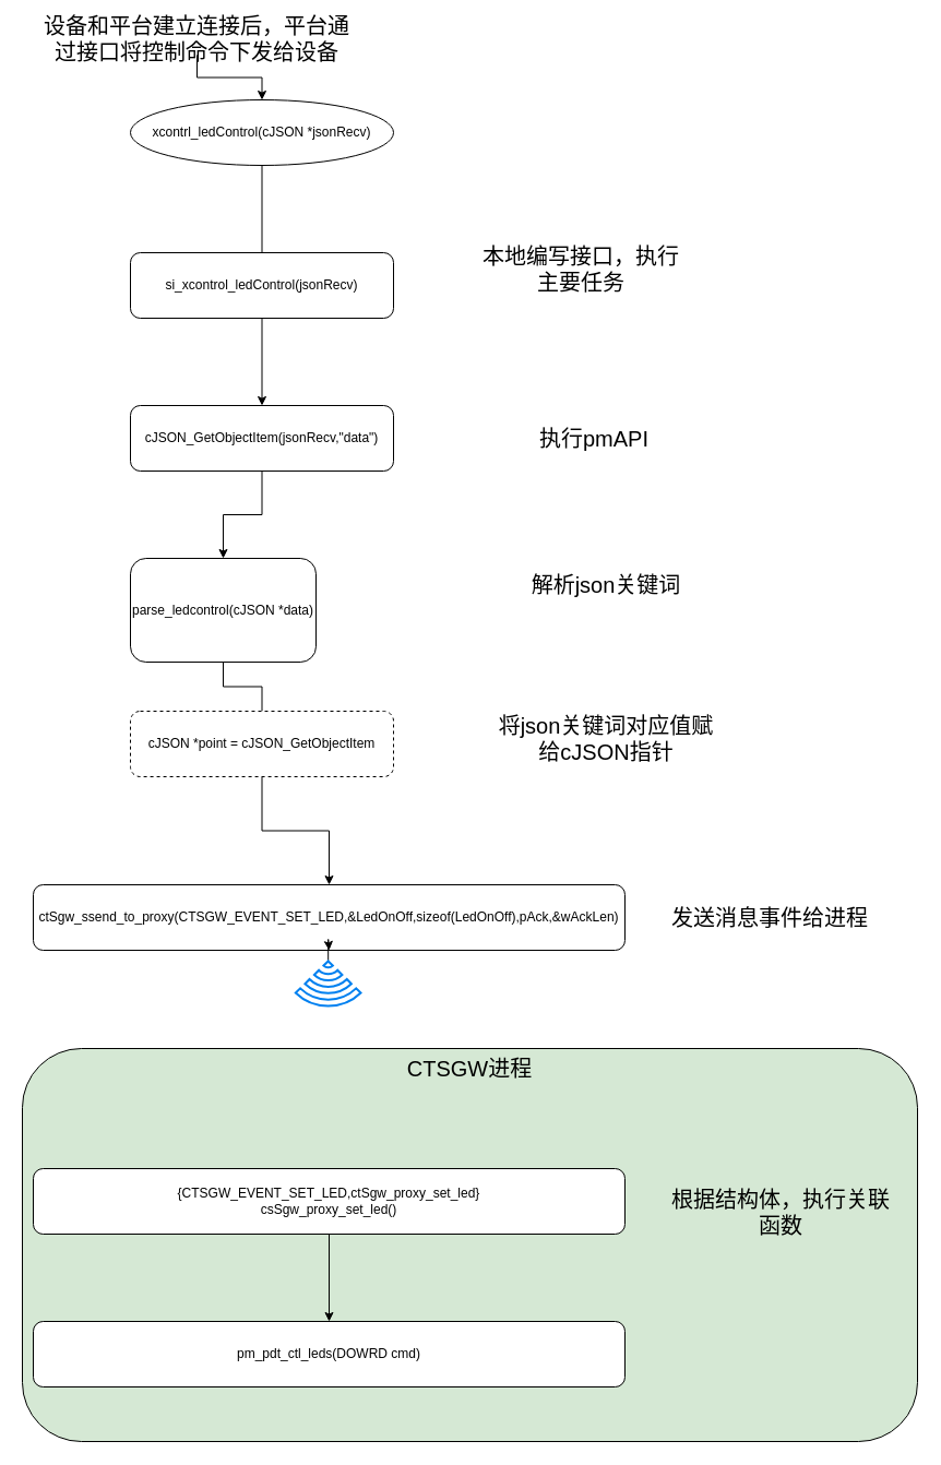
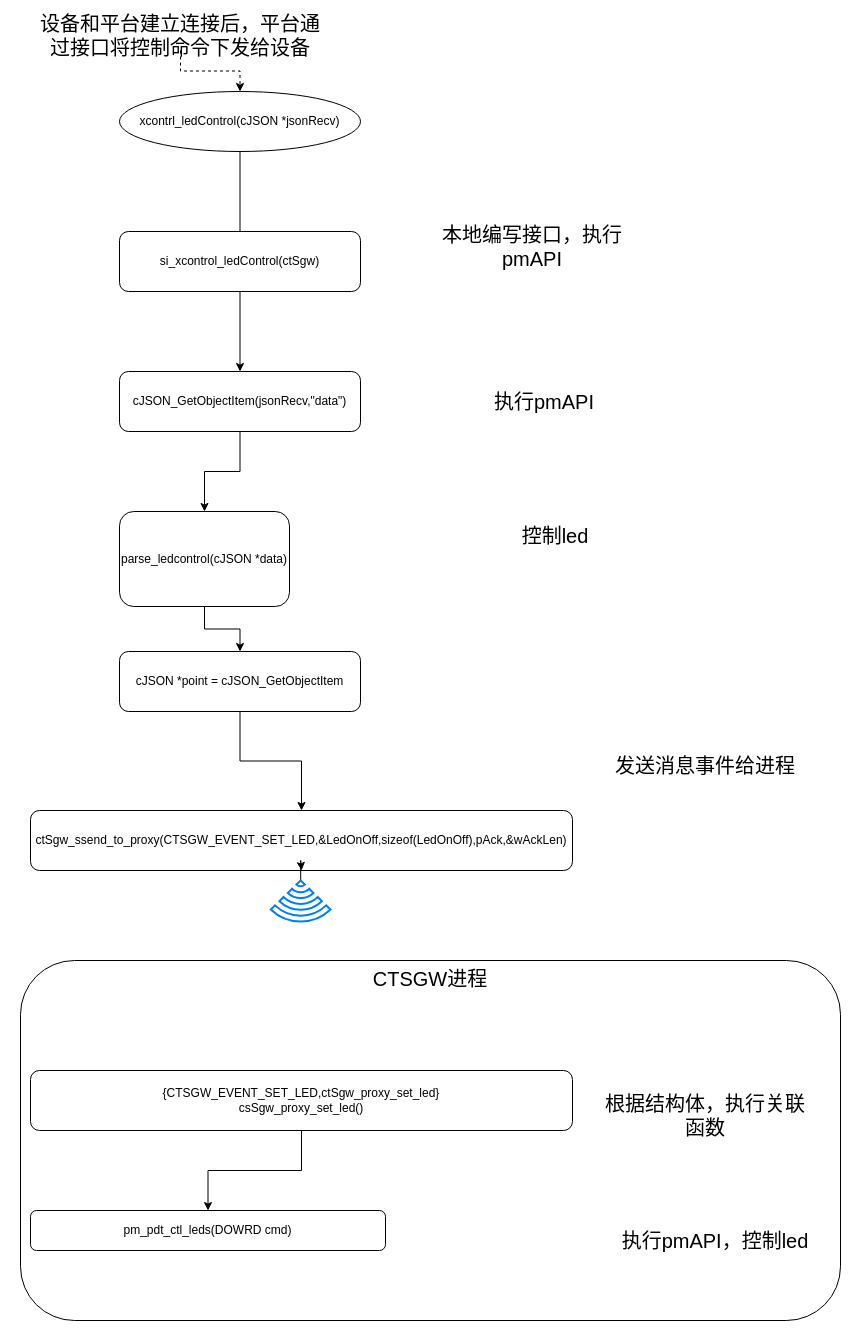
  <mxCell id="0" />
  <mxCell id="1" parent="0" />
  <mxCell id="2" value="" style="edgeStyle=orthogonalEdgeStyle;rounded=0;orthogonalLoop=1;jettySize=auto;html=1;fontSize=20;endArrow=none;" edge="1" parent="1" source="3" target="7"><mxGeometry relative="1" as="geometry" /></mxCell>
  <mxCell id="3" value="xcontrl_ledControl(cJSON *jsonRecv)" style="ellipse;whiteSpace=wrap;html=1;" vertex="1" parent="1"><mxGeometry x="119" y="91" width="241" height="60" as="geometry" /></mxCell>
- <mxCell id="4" value="" style="edgeStyle=orthogonalEdgeStyle;rounded=0;orthogonalLoop=1;jettySize=auto;html=1;fontSize=20;" edge="1" parent="1" source="5" target="3"><mxGeometry relative="1" as="geometry" /></mxCell>
+ <mxCell id="4" value="" style="edgeStyle=orthogonalEdgeStyle;rounded=0;orthogonalLoop=1;jettySize=auto;html=1;fontSize=20;dashed=1;" edge="1" parent="1" source="5" target="3"><mxGeometry relative="1" as="geometry" /></mxCell>
  <mxCell id="5" value="设备和平台建立连接后，平台通过接口将控制命令下发给设备" style="text;html=1;strokeColor=none;fillColor=none;align=center;verticalAlign=middle;whiteSpace=wrap;rounded=0;fontSize=20;" vertex="1" parent="1"><mxGeometry x="30" y="20" width="300" height="30" as="geometry" /></mxCell>
  <mxCell id="6" value="" style="edgeStyle=orthogonalEdgeStyle;rounded=0;orthogonalLoop=1;jettySize=auto;html=1;fontSize=20;" edge="1" parent="1" source="7" target="9"><mxGeometry relative="1" as="geometry" /></mxCell>
- <mxCell id="7" value="si_xcontrol_ledControl(jsonRecv)" style="rounded=1;whiteSpace=wrap;html=1;" vertex="1" parent="1"><mxGeometry x="119" y="231" width="241" height="60" as="geometry" /></mxCell>
+ <mxCell id="7" value="si_xcontrol_ledControl(ctSgw)" style="rounded=1;whiteSpace=wrap;html=1;" vertex="1" parent="1"><mxGeometry x="119" y="231" width="241" height="60" as="geometry" /></mxCell>
  <mxCell id="8" value="" style="edgeStyle=orthogonalEdgeStyle;rounded=0;orthogonalLoop=1;jettySize=auto;html=1;fontSize=20;" edge="1" parent="1" source="9" target="11"><mxGeometry relative="1" as="geometry" /></mxCell>
  <mxCell id="9" value="cJSON_GetObjectItem(jsonRecv,&quot;data&quot;)" style="rounded=1;whiteSpace=wrap;html=1;" vertex="1" parent="1"><mxGeometry x="119" y="371" width="241" height="60" as="geometry" /></mxCell>
- <mxCell id="10" value="" style="edgeStyle=orthogonalEdgeStyle;rounded=0;orthogonalLoop=1;jettySize=auto;html=1;fontSize=20;endArrow=none;" edge="1" parent="1" source="11" target="14"><mxGeometry relative="1" as="geometry" /></mxCell>
+ <mxCell id="10" value="" style="edgeStyle=orthogonalEdgeStyle;rounded=0;orthogonalLoop=1;jettySize=auto;html=1;fontSize=20;" edge="1" parent="1" source="11" target="14"><mxGeometry relative="1" as="geometry" /></mxCell>
  <mxCell id="11" value="parse_ledcontrol(cJSON *data)" style="rounded=1;whiteSpace=wrap;html=1;" vertex="1" parent="1"><mxGeometry x="119" y="511" width="170" height="95" as="geometry" /></mxCell>
  <mxCell id="12" value="" style="edgeStyle=orthogonalEdgeStyle;rounded=0;orthogonalLoop=1;jettySize=auto;html=1;fontSize=20;" edge="1" parent="1" source="14" target="15"><mxGeometry relative="1" as="geometry" /></mxCell>
- <mxCell id="13" value="CTSGW进程" style="rounded=1;whiteSpace=wrap;html=1;fontSize=20;labelBackgroundColor=none;verticalAlign=top;fillColor=#d5e8d4;" vertex="1" parent="1"><mxGeometry y="960" width="820" height="360" as="geometry" x="20" /></mxCell>
- <mxCell id="14" value="cJSON *point = cJSON_GetObjectItem" style="rounded=1;whiteSpace=wrap;html=1;dashed=1;" vertex="1" parent="1"><mxGeometry x="119" y="651" width="241" height="60" as="geometry" /></mxCell>
+ <mxCell id="13" value="CTSGW进程" style="rounded=1;whiteSpace=wrap;html=1;fontSize=20;labelBackgroundColor=none;verticalAlign=top;" vertex="1" parent="1"><mxGeometry y="960" width="820" height="360" as="geometry" x="20" /></mxCell>
+ <mxCell id="14" value="cJSON *point = cJSON_GetObjectItem" style="rounded=1;whiteSpace=wrap;html=1;" vertex="1" parent="1"><mxGeometry x="119" y="651" width="241" height="60" as="geometry" /></mxCell>
  <mxCell id="15" value="ctSgw_ssend_to_proxy(CTSGW_EVENT_SET_LED,&amp;amp;LedOnOff,sizeof(LedOnOff),pAck,&amp;amp;wAckLen)" style="rounded=1;whiteSpace=wrap;html=1;" vertex="1" parent="1"><mxGeometry x="30" y="810" width="542" height="60" as="geometry" /></mxCell>
  <mxCell id="16" value="" style="edgeStyle=orthogonalEdgeStyle;rounded=0;orthogonalLoop=1;jettySize=auto;html=1;fontSize=20;" edge="1" parent="1" source="17" target="18"><mxGeometry relative="1" as="geometry" /></mxCell>
  <mxCell id="17" value="{CTSGW_EVENT_SET_LED,ctSgw_proxy_set_led}&lt;br&gt;csSgw_proxy_set_led()" style="rounded=1;whiteSpace=wrap;html=1;" vertex="1" parent="1"><mxGeometry x="30" y="1070" width="542" height="60" as="geometry" /></mxCell>
- <mxCell id="18" value="pm_pdt_ctl_leds(DOWRD cmd)" style="rounded=1;whiteSpace=wrap;html=1;" vertex="1" parent="1"><mxGeometry x="30" y="1210" width="542" height="60" as="geometry" /></mxCell>
- <mxCell id="19" value="本地编写接口，执行主要任务" style="text;html=1;strokeColor=none;fillColor=none;align=center;verticalAlign=middle;whiteSpace=wrap;rounded=0;fontSize=20;" vertex="1" parent="1"><mxGeometry x="434" y="231" width="196" height="30" as="geometry" /></mxCell>
+ <mxCell id="18" value="pm_pdt_ctl_leds(DOWRD cmd)" style="rounded=1;whiteSpace=wrap;html=1;" vertex="1" parent="1"><mxGeometry x="30" y="1210" width="355" height="40" as="geometry" /></mxCell>
+ <mxCell id="19" value="本地编写接口，执行pmAPI" style="text;html=1;strokeColor=none;fillColor=none;align=center;verticalAlign=middle;whiteSpace=wrap;rounded=0;fontSize=20;" vertex="1" parent="1"><mxGeometry x="434" y="231" width="196" height="30" as="geometry" /></mxCell>
  <mxCell id="20" value="执行pmAPI" style="text;html=1;strokeColor=none;fillColor=none;align=center;verticalAlign=middle;whiteSpace=wrap;rounded=0;fontSize=20;" vertex="1" parent="1"><mxGeometry x="450" y="386" width="188" height="30" as="geometry" /></mxCell>
- <mxCell id="21" value="解析json关键词" style="text;html=1;strokeColor=none;fillColor=none;align=center;verticalAlign=middle;whiteSpace=wrap;rounded=0;fontSize=20;" vertex="1" parent="1"><mxGeometry x="450" y="520" width="210" height="30" as="geometry" /></mxCell>
- <mxCell id="22" value="将json关键词对应值赋给cJSON指针" style="text;html=1;strokeColor=none;fillColor=none;align=center;verticalAlign=middle;whiteSpace=wrap;rounded=0;fontSize=20;" vertex="1" parent="1"><mxGeometry x="450" y="651" width="210" height="49" as="geometry" /></mxCell>
- <mxCell id="23" value="发送消息事件给进程" style="text;html=1;strokeColor=none;fillColor=none;align=center;verticalAlign=middle;whiteSpace=wrap;rounded=0;fontSize=20;" vertex="1" parent="1"><mxGeometry x="580" y="825" width="250" height="30" as="geometry" /></mxCell>
- <mxCell id="24" value="根据结构体，执行关联函数" style="text;html=1;strokeColor=none;fillColor=none;align=center;verticalAlign=middle;whiteSpace=wrap;rounded=0;fontSize=20;" vertex="1" parent="1"><mxGeometry x="605" y="1095" width="220" height="30" as="geometry" /></mxCell>
+ <mxCell id="21" value="控制led" style="text;html=1;strokeColor=none;fillColor=none;align=center;verticalAlign=middle;whiteSpace=wrap;rounded=0;fontSize=20;" vertex="1" parent="1"><mxGeometry x="450" y="520" width="210" height="30" as="geometry" /></mxCell>
+ <mxCell id="23" value="发送消息事件给进程" style="text;html=1;strokeColor=none;fillColor=none;align=center;verticalAlign=middle;whiteSpace=wrap;rounded=0;fontSize=20;" vertex="1" parent="1"><mxGeometry x="580" y="750" width="250" height="30" as="geometry" /></mxCell>
+ <mxCell id="24" value="根据结构体，执行关联函数" style="text;html=1;strokeColor=none;fillColor=none;align=center;verticalAlign=middle;whiteSpace=wrap;rounded=0;fontSize=20;" vertex="1" parent="1"><mxGeometry x="595" y="1100" width="220" height="30" as="geometry" /></mxCell>
+ <mxCell id="25" value="执行pmAPI，控制led" style="text;html=1;strokeColor=none;fillColor=none;align=center;verticalAlign=middle;whiteSpace=wrap;rounded=0;fontSize=20;" vertex="1" parent="1"><mxGeometry x="615" y="1225" width="200" height="30" as="geometry" /></mxCell>
  <mxCell id="26" value="" style="edgeStyle=orthogonalEdgeStyle;rounded=0;orthogonalLoop=1;jettySize=auto;html=1;fontSize=20;" edge="1" parent="1" source="27" target="15"><mxGeometry relative="1" as="geometry" /></mxCell>
  <mxCell id="27" value="" style="html=1;verticalLabelPosition=bottom;align=center;labelBackgroundColor=#ffffff;verticalAlign=top;strokeWidth=2;strokeColor=#0080F0;shadow=0;dashed=0;shape=mxgraph.ios7.icons.wifi;pointerEvents=1;fontSize=20;rotation=-180;" vertex="1" parent="1"><mxGeometry x="270.3" y="880" width="59.7" height="41" as="geometry" /></mxCell>
